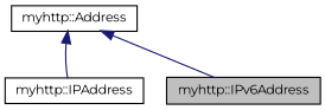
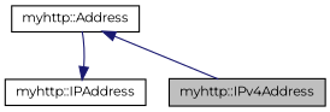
  digraph {
    fontname=Montserrat
    node [color=black fillcolor=white fontname=Montserrat fontsize=10 shape=record style=filled]
    edge [color=midnightblue dir=back fontname=Montserrat fontsize=10 labelfontname=Helvetica labelfontsize=10 style=solid]
-   n1 [fillcolor=grey75 fontcolor=black height=0.2 label="myhttp::IPv6Address" width=0.4]
+   n1 [fillcolor=grey75 fontcolor=black height=0.2 label="myhttp::IPv4Address" width=0.4]
    n2 [height=0.2 label="myhttp::IPAddress" width=0.4]
    n3 [height=0.2 label="myhttp::Address" width=0.4]
    n3 -> n1
-   n3 -> n2
+   n2 -> n3
  }
